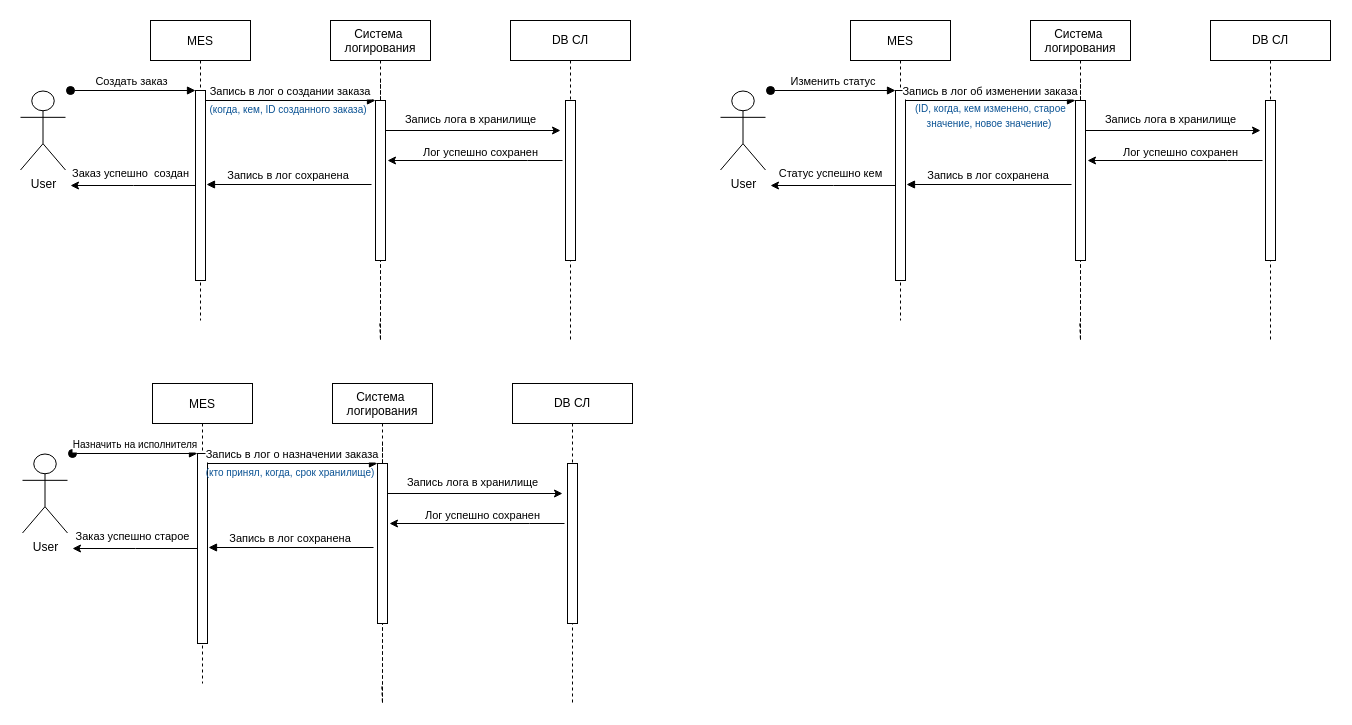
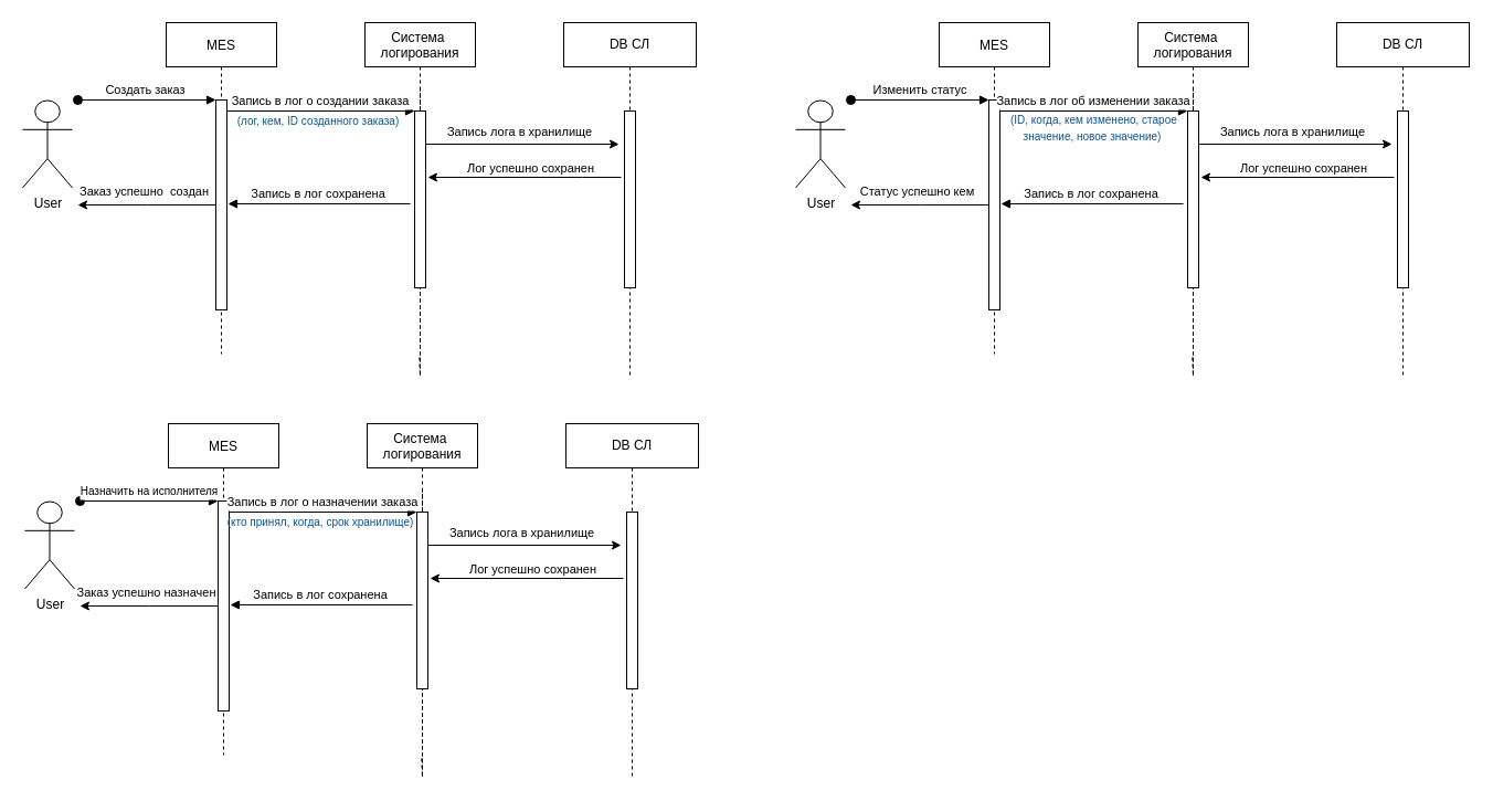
  <mxCell id="0" />
  <mxCell id="1" parent="0" />
  <mxCell id="2" value="MES" style="shape=umlLifeline;perimeter=lifelinePerimeter;container=1;collapsible=0;recursiveResize=0;rounded=0;shadow=0;strokeWidth=1;" vertex="1" parent="1"><mxGeometry x="150" y="20" width="100" height="300" as="geometry" /></mxCell>
  <mxCell id="3" style="edgeStyle=orthogonalEdgeStyle;rounded=0;orthogonalLoop=1;jettySize=auto;html=1;" edge="1" parent="2" source="4"><mxGeometry relative="1" as="geometry"><mxPoint x="-80" y="165" as="targetPoint" /></mxGeometry></mxCell>
  <mxCell id="4" value="" style="points=[];perimeter=orthogonalPerimeter;rounded=0;shadow=0;strokeWidth=1;" vertex="1" parent="2"><mxGeometry x="45" y="70" width="10" height="190" as="geometry" /></mxCell>
  <mxCell id="5" value="Создать заказ " style="verticalAlign=bottom;startArrow=oval;endArrow=block;startSize=8;shadow=0;strokeWidth=1;" edge="1" parent="2" target="4"><mxGeometry relative="1" as="geometry"><mxPoint x="-80" y="70" as="sourcePoint" /></mxGeometry></mxCell>
  <mxCell id="6" value="Система &#10;логирования" style="shape=umlLifeline;perimeter=lifelinePerimeter;container=1;collapsible=0;recursiveResize=0;rounded=0;shadow=0;strokeWidth=1;" vertex="1" parent="1"><mxGeometry x="330" y="20" width="100" height="300" as="geometry" /></mxCell>
  <mxCell id="7" style="edgeStyle=orthogonalEdgeStyle;rounded=0;orthogonalLoop=1;jettySize=auto;html=1;dashed=1;endArrow=none;endFill=0;" edge="1" parent="6" source="9" target="6"><mxGeometry relative="1" as="geometry" /></mxCell>
  <mxCell id="8" style="edgeStyle=orthogonalEdgeStyle;rounded=0;orthogonalLoop=1;jettySize=auto;html=1;fontSize=9;startArrow=none;startFill=0;endArrow=none;endFill=0;dashed=1;" edge="1" parent="6" source="9" target="6"><mxGeometry relative="1" as="geometry" /></mxCell>
  <mxCell id="9" value="" style="points=[];perimeter=orthogonalPerimeter;rounded=0;shadow=0;strokeWidth=1;" vertex="1" parent="6"><mxGeometry x="45" y="80" width="10" height="160" as="geometry" /></mxCell>
  <mxCell id="10" value="Запись в лог о создании заказа" style="verticalAlign=bottom;endArrow=block;entryX=0;entryY=0;shadow=0;strokeWidth=1;" edge="1" parent="1" source="4" target="9"><mxGeometry relative="1" as="geometry"><mxPoint x="305" y="100" as="sourcePoint" /></mxGeometry></mxCell>
  <mxCell id="11" value="Запись в лог сохранена" style="verticalAlign=bottom;endArrow=block;entryX=1;entryY=0;shadow=0;strokeWidth=1;" edge="1" parent="1"><mxGeometry relative="1" as="geometry"><mxPoint x="371" y="184" as="sourcePoint" /><mxPoint x="206" y="184" as="targetPoint" /></mxGeometry></mxCell>
  <mxCell id="12" style="edgeStyle=orthogonalEdgeStyle;rounded=0;orthogonalLoop=1;jettySize=auto;html=1;exitX=0.5;exitY=1;exitDx=0;exitDy=0;dashed=1;endArrow=none;endFill=0;" edge="1" parent="1" source="13"><mxGeometry relative="1" as="geometry"><mxPoint x="570" y="340" as="targetPoint" /></mxGeometry></mxCell>
  <mxCell id="13" value="DB СЛ" style="rounded=0;whiteSpace=wrap;html=1;" vertex="1" parent="1"><mxGeometry x="510" y="20" width="120" height="40" as="geometry" /></mxCell>
  <mxCell id="14" style="edgeStyle=orthogonalEdgeStyle;rounded=0;orthogonalLoop=1;jettySize=auto;html=1;" edge="1" parent="1"><mxGeometry relative="1" as="geometry"><mxPoint x="562" y="160" as="sourcePoint" /><mxPoint x="387" y="160" as="targetPoint" /><Array as="points"><mxPoint x="527" y="160" /><mxPoint x="527" y="160" /></Array></mxGeometry></mxCell>
  <mxCell id="15" value="" style="rounded=0;whiteSpace=wrap;html=1;" vertex="1" parent="1"><mxGeometry x="565" y="100" width="10" height="160" as="geometry" /></mxCell>
  <mxCell id="16" value="&lt;font style=&quot;font-size: 11px;&quot;&gt;Запись лога в хранилище&lt;/font&gt;" style="text;html=1;align=center;verticalAlign=middle;resizable=0;points=[];autosize=1;strokeColor=none;fillColor=none;fontSize=9;" vertex="1" parent="1"><mxGeometry x="395" y="104" width="150" height="30" as="geometry" /></mxCell>
  <mxCell id="17" value="User" style="shape=umlActor;verticalLabelPosition=bottom;verticalAlign=top;html=1;outlineConnect=0;" vertex="1" parent="1"><mxGeometry x="20" y="90.5" width="45" height="79" as="geometry" /></mxCell>
  <mxCell id="18" style="edgeStyle=orthogonalEdgeStyle;rounded=0;orthogonalLoop=1;jettySize=auto;html=1;" edge="1" parent="1"><mxGeometry relative="1" as="geometry"><mxPoint x="560" y="130" as="targetPoint" /><mxPoint x="385" y="130" as="sourcePoint" /></mxGeometry></mxCell>
  <mxCell id="19" value="&lt;font style=&quot;font-size: 11px;&quot;&gt;Лог успешно сохранен&lt;/font&gt;" style="text;html=1;align=center;verticalAlign=middle;resizable=0;points=[];autosize=1;strokeColor=none;fillColor=none;" vertex="1" parent="1"><mxGeometry x="410" y="137" width="140" height="30" as="geometry" /></mxCell>
  <mxCell id="20" value="&lt;font style=&quot;font-size: 11px;&quot;&gt;Заказ успешно&amp;nbsp; создан&lt;/font&gt;" style="text;html=1;align=center;verticalAlign=middle;resizable=0;points=[];autosize=1;strokeColor=none;fillColor=none;" vertex="1" parent="1"><mxGeometry x="60" y="158" width="140" height="30" as="geometry" /></mxCell>
- <mxCell id="21" value="&lt;span id=&quot;docs-internal-guid-a151a4ba-7fff-0858-fac9-901be6b22346&quot;&gt;&lt;span style=&quot;font-family: Calibri, sans-serif; color: rgb(11, 83, 148); background-color: transparent; font-variant-numeric: normal; font-variant-east-asian: normal; font-variant-alternates: normal; font-variant-position: normal; vertical-align: baseline; white-space-collapse: preserve;&quot;&gt;&lt;font style=&quot;font-size: 10px;&quot;&gt;(когда, кем, ID созданного заказа)&lt;/font&gt;&lt;/span&gt;&lt;/span&gt;" style="text;html=1;align=center;verticalAlign=middle;whiteSpace=wrap;rounded=0;" vertex="1" parent="1"><mxGeometry x="188" y="99" width="200" height="20" as="geometry" /></mxCell>
+ <mxCell id="21" value="&lt;span id=&quot;docs-internal-guid-a151a4ba-7fff-0858-fac9-901be6b22346&quot;&gt;&lt;span style=&quot;font-family: Calibri, sans-serif; color: rgb(11, 83, 148); background-color: transparent; font-variant-numeric: normal; font-variant-east-asian: normal; font-variant-alternates: normal; font-variant-position: normal; vertical-align: baseline; white-space-collapse: preserve;&quot;&gt;&lt;font style=&quot;font-size: 10px;&quot;&gt;(лог, кем, ID созданного заказа)&lt;/font&gt;&lt;/span&gt;&lt;/span&gt;" style="text;html=1;align=center;verticalAlign=middle;whiteSpace=wrap;rounded=0;" vertex="1" parent="1"><mxGeometry x="188" y="99" width="200" height="20" as="geometry" /></mxCell>
  <mxCell id="22" value="MES" style="shape=umlLifeline;perimeter=lifelinePerimeter;container=1;collapsible=0;recursiveResize=0;rounded=0;shadow=0;strokeWidth=1;" vertex="1" parent="1"><mxGeometry x="152" y="383" width="100" height="300" as="geometry" /></mxCell>
  <mxCell id="23" style="edgeStyle=orthogonalEdgeStyle;rounded=0;orthogonalLoop=1;jettySize=auto;html=1;" edge="1" parent="22" source="24"><mxGeometry relative="1" as="geometry"><mxPoint x="-80" y="165" as="targetPoint" /></mxGeometry></mxCell>
  <mxCell id="24" value="" style="points=[];perimeter=orthogonalPerimeter;rounded=0;shadow=0;strokeWidth=1;" vertex="1" parent="22"><mxGeometry x="45" y="70" width="10" height="190" as="geometry" /></mxCell>
  <mxCell id="25" value="Назначить на исполнителя" style="verticalAlign=bottom;startArrow=oval;endArrow=block;startSize=8;shadow=0;strokeWidth=1;fontSize=10;" edge="1" parent="22" target="24"><mxGeometry x="0.008" relative="1" as="geometry"><mxPoint x="-80" y="70" as="sourcePoint" /><mxPoint as="offset" /></mxGeometry></mxCell>
  <mxCell id="26" value="Система &#10;логирования" style="shape=umlLifeline;perimeter=lifelinePerimeter;container=1;collapsible=0;recursiveResize=0;rounded=0;shadow=0;strokeWidth=1;" vertex="1" parent="1"><mxGeometry x="332" y="383" width="100" height="300" as="geometry" /></mxCell>
  <mxCell id="27" style="edgeStyle=orthogonalEdgeStyle;rounded=0;orthogonalLoop=1;jettySize=auto;html=1;dashed=1;endArrow=none;endFill=0;" edge="1" parent="26" source="29" target="26"><mxGeometry relative="1" as="geometry" /></mxCell>
  <mxCell id="28" style="edgeStyle=orthogonalEdgeStyle;rounded=0;orthogonalLoop=1;jettySize=auto;html=1;fontSize=9;startArrow=none;startFill=0;endArrow=none;endFill=0;dashed=1;" edge="1" parent="26" source="29" target="26"><mxGeometry relative="1" as="geometry" /></mxCell>
  <mxCell id="29" value="" style="points=[];perimeter=orthogonalPerimeter;rounded=0;shadow=0;strokeWidth=1;" vertex="1" parent="26"><mxGeometry x="45" y="80" width="10" height="160" as="geometry" /></mxCell>
  <mxCell id="30" value="Запись в лог о назначении заказа" style="verticalAlign=bottom;endArrow=block;entryX=0;entryY=0;shadow=0;strokeWidth=1;" edge="1" parent="1" source="24" target="29"><mxGeometry relative="1" as="geometry"><mxPoint x="307" y="463" as="sourcePoint" /></mxGeometry></mxCell>
  <mxCell id="31" value="Запись в лог сохранена" style="verticalAlign=bottom;endArrow=block;entryX=1;entryY=0;shadow=0;strokeWidth=1;" edge="1" parent="1"><mxGeometry relative="1" as="geometry"><mxPoint x="373" y="547" as="sourcePoint" /><mxPoint x="208" y="547" as="targetPoint" /></mxGeometry></mxCell>
  <mxCell id="32" style="edgeStyle=orthogonalEdgeStyle;rounded=0;orthogonalLoop=1;jettySize=auto;html=1;exitX=0.5;exitY=1;exitDx=0;exitDy=0;dashed=1;endArrow=none;endFill=0;" edge="1" parent="1" source="33"><mxGeometry relative="1" as="geometry"><mxPoint x="572" y="703" as="targetPoint" /></mxGeometry></mxCell>
  <mxCell id="33" value="DB СЛ" style="rounded=0;whiteSpace=wrap;html=1;" vertex="1" parent="1"><mxGeometry x="512" y="383" width="120" height="40" as="geometry" /></mxCell>
  <mxCell id="34" style="edgeStyle=orthogonalEdgeStyle;rounded=0;orthogonalLoop=1;jettySize=auto;html=1;" edge="1" parent="1"><mxGeometry relative="1" as="geometry"><mxPoint x="564" y="523" as="sourcePoint" /><mxPoint x="389" y="523" as="targetPoint" /><Array as="points"><mxPoint x="529" y="523" /><mxPoint x="529" y="523" /></Array></mxGeometry></mxCell>
  <mxCell id="35" value="" style="rounded=0;whiteSpace=wrap;html=1;" vertex="1" parent="1"><mxGeometry x="567" y="463" width="10" height="160" as="geometry" /></mxCell>
  <mxCell id="36" value="&lt;font style=&quot;font-size: 11px;&quot;&gt;Запись лога в хранилище&lt;/font&gt;" style="text;html=1;align=center;verticalAlign=middle;resizable=0;points=[];autosize=1;strokeColor=none;fillColor=none;fontSize=9;" vertex="1" parent="1"><mxGeometry x="397" y="467" width="150" height="30" as="geometry" /></mxCell>
  <mxCell id="37" value="User" style="shape=umlActor;verticalLabelPosition=bottom;verticalAlign=top;html=1;outlineConnect=0;" vertex="1" parent="1"><mxGeometry x="22" y="453.5" width="45" height="79" as="geometry" /></mxCell>
  <mxCell id="38" style="edgeStyle=orthogonalEdgeStyle;rounded=0;orthogonalLoop=1;jettySize=auto;html=1;" edge="1" parent="1"><mxGeometry relative="1" as="geometry"><mxPoint x="562" y="493" as="targetPoint" /><mxPoint x="387" y="493" as="sourcePoint" /></mxGeometry></mxCell>
  <mxCell id="39" value="&lt;font style=&quot;font-size: 11px;&quot;&gt;Лог успешно сохранен&lt;/font&gt;" style="text;html=1;align=center;verticalAlign=middle;resizable=0;points=[];autosize=1;strokeColor=none;fillColor=none;" vertex="1" parent="1"><mxGeometry x="412" y="500" width="140" height="30" as="geometry" /></mxCell>
- <mxCell id="40" value="&lt;font style=&quot;font-size: 11px;&quot;&gt;Заказ успешно&amp;nbsp;старое&lt;/font&gt;" style="text;html=1;align=center;verticalAlign=middle;resizable=0;points=[];autosize=1;strokeColor=none;fillColor=none;" vertex="1" parent="1"><mxGeometry x="57" y="521" width="150" height="30" as="geometry" /></mxCell>
+ <mxCell id="40" value="&lt;font style=&quot;font-size: 11px;&quot;&gt;Заказ успешно&amp;nbsp;назначен&lt;/font&gt;" style="text;html=1;align=center;verticalAlign=middle;resizable=0;points=[];autosize=1;strokeColor=none;fillColor=none;" vertex="1" parent="1"><mxGeometry x="57" y="521" width="150" height="30" as="geometry" /></mxCell>
  <mxCell id="41" value="&lt;span id=&quot;docs-internal-guid-6666c0a3-7fff-c475-4fc2-7a69cf90dc3f&quot;&gt;&lt;span style=&quot;font-family: Calibri, sans-serif; color: rgb(11, 83, 148); background-color: transparent; font-variant-numeric: normal; font-variant-east-asian: normal; font-variant-alternates: normal; font-variant-position: normal; vertical-align: baseline; white-space-collapse: preserve;&quot;&gt;&lt;font style=&quot;font-size: 10px;&quot;&gt;(кто принял, когда, срок хранилище)&lt;/font&gt;&lt;/span&gt;&lt;/span&gt;" style="text;html=1;align=center;verticalAlign=middle;whiteSpace=wrap;rounded=0;" vertex="1" parent="1"><mxGeometry x="190" y="462" width="200" height="20" as="geometry" /></mxCell>
  <mxCell id="42" value="MES" style="shape=umlLifeline;perimeter=lifelinePerimeter;container=1;collapsible=0;recursiveResize=0;rounded=0;shadow=0;strokeWidth=1;" vertex="1" parent="1"><mxGeometry x="850" y="20" width="100" height="300" as="geometry" /></mxCell>
  <mxCell id="43" style="edgeStyle=orthogonalEdgeStyle;rounded=0;orthogonalLoop=1;jettySize=auto;html=1;" edge="1" parent="42" source="44"><mxGeometry relative="1" as="geometry"><mxPoint x="-80" y="165" as="targetPoint" /></mxGeometry></mxCell>
  <mxCell id="44" value="" style="points=[];perimeter=orthogonalPerimeter;rounded=0;shadow=0;strokeWidth=1;" vertex="1" parent="42"><mxGeometry x="45" y="70" width="10" height="190" as="geometry" /></mxCell>
  <mxCell id="45" value="Изменить статус" style="verticalAlign=bottom;startArrow=oval;endArrow=block;startSize=8;shadow=0;strokeWidth=1;" edge="1" parent="42" target="44"><mxGeometry relative="1" as="geometry"><mxPoint x="-80" y="70" as="sourcePoint" /></mxGeometry></mxCell>
  <mxCell id="46" value="Система &#10;логирования" style="shape=umlLifeline;perimeter=lifelinePerimeter;container=1;collapsible=0;recursiveResize=0;rounded=0;shadow=0;strokeWidth=1;" vertex="1" parent="1"><mxGeometry x="1030" y="20" width="100" height="300" as="geometry" /></mxCell>
  <mxCell id="47" style="edgeStyle=orthogonalEdgeStyle;rounded=0;orthogonalLoop=1;jettySize=auto;html=1;dashed=1;endArrow=none;endFill=0;" edge="1" parent="46" source="49" target="46"><mxGeometry relative="1" as="geometry" /></mxCell>
  <mxCell id="48" style="edgeStyle=orthogonalEdgeStyle;rounded=0;orthogonalLoop=1;jettySize=auto;html=1;fontSize=9;startArrow=none;startFill=0;endArrow=none;endFill=0;dashed=1;" edge="1" parent="46" source="49" target="46"><mxGeometry relative="1" as="geometry" /></mxCell>
  <mxCell id="49" value="" style="points=[];perimeter=orthogonalPerimeter;rounded=0;shadow=0;strokeWidth=1;" vertex="1" parent="46"><mxGeometry x="45" y="80" width="10" height="160" as="geometry" /></mxCell>
  <mxCell id="50" value="Запись в лог об изменении заказа" style="verticalAlign=bottom;endArrow=block;entryX=0;entryY=0;shadow=0;strokeWidth=1;" edge="1" parent="1" source="44" target="49"><mxGeometry relative="1" as="geometry"><mxPoint x="1005" y="100" as="sourcePoint" /></mxGeometry></mxCell>
  <mxCell id="51" value="Запись в лог сохранена" style="verticalAlign=bottom;endArrow=block;entryX=1;entryY=0;shadow=0;strokeWidth=1;" edge="1" parent="1"><mxGeometry relative="1" as="geometry"><mxPoint x="1071" y="184" as="sourcePoint" /><mxPoint x="906" y="184" as="targetPoint" /></mxGeometry></mxCell>
  <mxCell id="52" style="edgeStyle=orthogonalEdgeStyle;rounded=0;orthogonalLoop=1;jettySize=auto;html=1;exitX=0.5;exitY=1;exitDx=0;exitDy=0;dashed=1;endArrow=none;endFill=0;" edge="1" parent="1" source="53"><mxGeometry relative="1" as="geometry"><mxPoint x="1270" y="340" as="targetPoint" /></mxGeometry></mxCell>
  <mxCell id="53" value="DB СЛ" style="rounded=0;whiteSpace=wrap;html=1;" vertex="1" parent="1"><mxGeometry x="1210" y="20" width="120" height="40" as="geometry" /></mxCell>
  <mxCell id="54" style="edgeStyle=orthogonalEdgeStyle;rounded=0;orthogonalLoop=1;jettySize=auto;html=1;" edge="1" parent="1"><mxGeometry relative="1" as="geometry"><mxPoint x="1262" y="160" as="sourcePoint" /><mxPoint x="1087" y="160" as="targetPoint" /><Array as="points"><mxPoint x="1227" y="160" /><mxPoint x="1227" y="160" /></Array></mxGeometry></mxCell>
  <mxCell id="55" value="" style="rounded=0;whiteSpace=wrap;html=1;" vertex="1" parent="1"><mxGeometry x="1265" y="100" width="10" height="160" as="geometry" /></mxCell>
  <mxCell id="56" value="&lt;font style=&quot;font-size: 11px;&quot;&gt;Запись лога в хранилище&lt;/font&gt;" style="text;html=1;align=center;verticalAlign=middle;resizable=0;points=[];autosize=1;strokeColor=none;fillColor=none;fontSize=9;" vertex="1" parent="1"><mxGeometry x="1095" y="104" width="150" height="30" as="geometry" /></mxCell>
  <mxCell id="57" value="User" style="shape=umlActor;verticalLabelPosition=bottom;verticalAlign=top;html=1;outlineConnect=0;" vertex="1" parent="1"><mxGeometry x="720" y="90.5" width="45" height="79" as="geometry" /></mxCell>
  <mxCell id="58" style="edgeStyle=orthogonalEdgeStyle;rounded=0;orthogonalLoop=1;jettySize=auto;html=1;" edge="1" parent="1"><mxGeometry relative="1" as="geometry"><mxPoint x="1260" y="130" as="targetPoint" /><mxPoint x="1085" y="130" as="sourcePoint" /></mxGeometry></mxCell>
  <mxCell id="59" value="&lt;font style=&quot;font-size: 11px;&quot;&gt;Лог успешно сохранен&lt;/font&gt;" style="text;html=1;align=center;verticalAlign=middle;resizable=0;points=[];autosize=1;strokeColor=none;fillColor=none;" vertex="1" parent="1"><mxGeometry x="1110" y="137" width="140" height="30" as="geometry" /></mxCell>
  <mxCell id="60" value="&lt;font style=&quot;font-size: 11px;&quot;&gt;Статус успешно кем&lt;/font&gt;" style="text;html=1;align=center;verticalAlign=middle;resizable=0;points=[];autosize=1;strokeColor=none;fillColor=none;" vertex="1" parent="1"><mxGeometry x="755" y="158" width="150" height="30" as="geometry" /></mxCell>
  <mxCell id="61" value="&lt;span id=&quot;docs-internal-guid-be9f34b3-7fff-cbaa-cdae-507fe44df5f4&quot;&gt;&lt;span style=&quot;font-family: Calibri, sans-serif; color: rgb(11, 83, 148); background-color: transparent; font-variant-numeric: normal; font-variant-east-asian: normal; font-variant-alternates: normal; font-variant-position: normal; vertical-align: baseline; white-space-collapse: preserve;&quot;&gt;&lt;font style=&quot;font-size: 10px;&quot;&gt;&amp;nbsp;(ID, когда, кем изменено, старое значение, новое значение)&lt;/font&gt;&lt;/span&gt;&lt;/span&gt;" style="text;html=1;align=center;verticalAlign=middle;whiteSpace=wrap;rounded=0;" vertex="1" parent="1"><mxGeometry x="898" y="99" width="182" height="31" as="geometry" /></mxCell>
